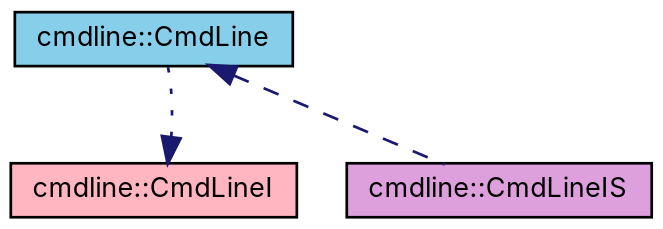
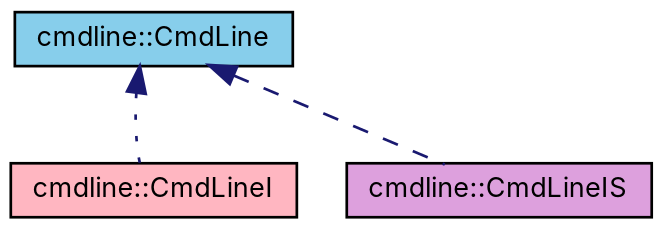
  digraph {
    fontname=Inter
    node [color=black fontname=Inter fontsize=10 shape=record style=filled]
    edge [color=midnightblue dir=back fontname=Inter fontsize=10 labelfontname=Helvetica labelfontsize=10]
    n1 [fillcolor=plum fontcolor=black height=0.2 label="cmdline::CmdLineIS" width=0.4]
    n2 [fillcolor=lightpink height=0.2 label="cmdline::CmdLineI" width=0.4]
    n3 [fillcolor=skyblue height=0.2 label="cmdline::CmdLine" width=0.4]
    n3 -> n1 [style=dashed]
-   n2 -> n3 [style=dotted]
+   n3 -> n2 [style=dotted]
  }
